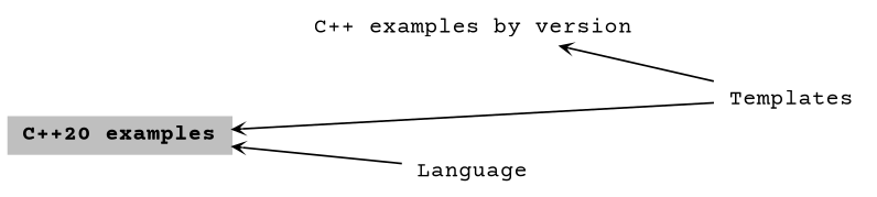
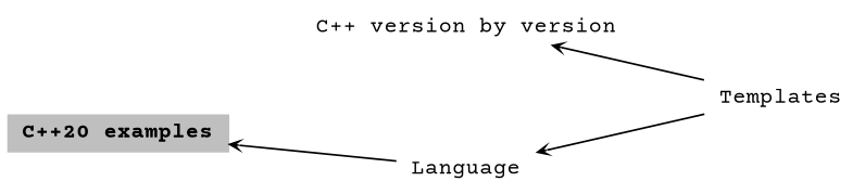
  digraph {
    fontname="Courier Prime"
    rankdir=LR
    node [color=black fontname="Courier Prime" fontsize=12 shape=plaintext]
    edge [arrowhead=open arrowsize=0.5 arrowtail=open dir=back fontname="Courier Prime" fontsize=15 labelfontsize=15 shape=plaintext style=solid]
-   n1 [height=0.2 label="C++ examples by version" width=0.4]
+   n1 [height=0.2 label="C++ version by version" width=0.4]
    n2 [height=0.2 label=Templates width=0.4]
    n3 [fillcolor=grey75 fontcolor=black height=0.2 label=<<b>C++20 examples</b>> style=filled width=0.4]
    n4 [height=0.2 label=Language width=0.4]
    n1 -> n2
-   n3 -> n2
+   n4 -> n2
    n3 -> n4
  }
